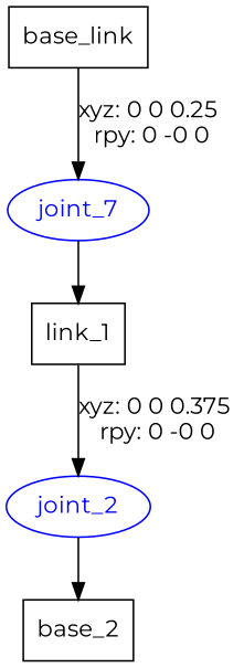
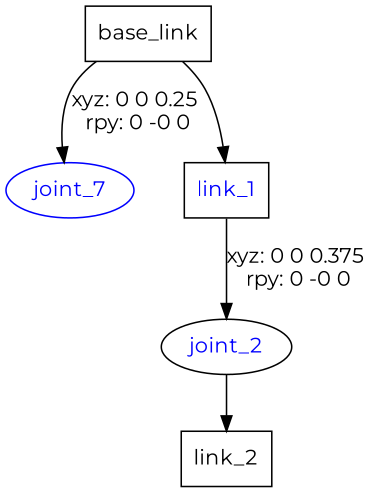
  digraph {
    fontname=Montserrat
    node [fontname=Montserrat shape=box]
    edge [fontname=Montserrat]
    n1 [label=base_link]
    n2 [color=blue fontcolor=blue label=joint_7 shape=ellipse]
-   n3 [label=link_1]
-   joint_2 [color=blue fontcolor=blue shape=ellipse]
-   n5 [label=base_2]
+   n3 [label=link_1 fontcolor=blue]
+   joint_2 [color=black fontcolor=blue shape=ellipse]
+   n5 [label=link_2]
    n1 -> n2 [label="xyz: 0 0 0.25 \nrpy: 0 -0 0"]
-   n2 -> n3
+   n1 -> n3
    n3 -> joint_2 [label="xyz: 0 0 0.375 \nrpy: 0 -0 0"]
    joint_2 -> n5
  }
